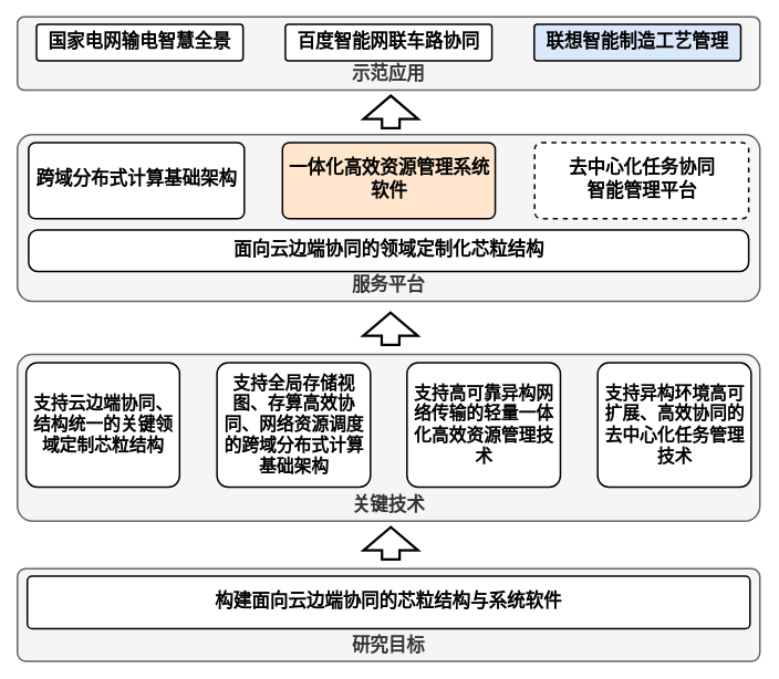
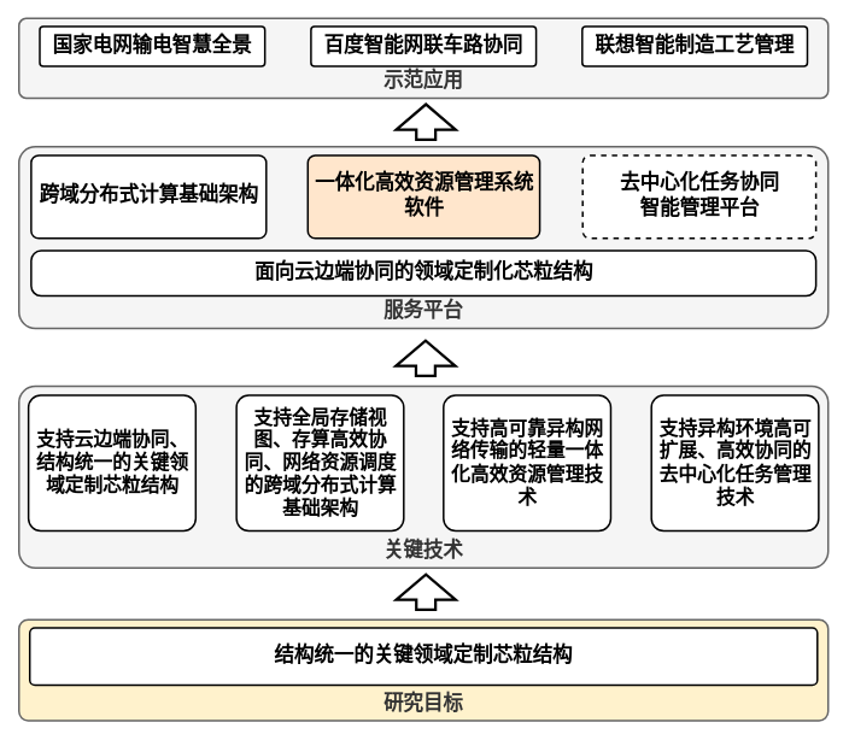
  <mxCell id="0" />
  <mxCell id="1" parent="0" />
  <mxCell id="2" value="" style="shape=flexArrow;endArrow=classic;html=1;rounded=0;width=19.231;endSize=8.319;endWidth=41.42;strokeWidth=3;fillColor=default;" parent="1" edge="1"><mxGeometry width="50" height="50" relative="1" as="geometry"><mxPoint x="470.083" y="155.597" as="sourcePoint" /><mxPoint x="470.083" y="113.466" as="targetPoint" /></mxGeometry></mxCell>
  <mxCell id="3" value="" style="shape=flexArrow;endArrow=classic;html=1;rounded=0;width=19.231;endSize=8.319;endWidth=41.42;strokeWidth=3;fillColor=default;" parent="1" edge="1"><mxGeometry width="50" height="50" relative="1" as="geometry"><mxPoint x="469.733" y="417.132" as="sourcePoint" /><mxPoint x="469.733" y="375" as="targetPoint" /></mxGeometry></mxCell>
  <mxCell id="4" value="" style="shape=flexArrow;endArrow=classic;html=1;rounded=0;width=19.231;endSize=8.319;endWidth=41.42;strokeWidth=3;fillColor=default;" parent="1" edge="1"><mxGeometry width="50" height="50" relative="1" as="geometry"><mxPoint x="470.083" y="675.893" as="sourcePoint" /><mxPoint x="470.083" y="633.761" as="targetPoint" /></mxGeometry></mxCell>
  <mxCell id="5" value="" style="group" vertex="1" connectable="0" parent="1"><mxGeometry x="20.005" y="685.58" width="895" height="111.42" as="geometry" /></mxCell>
- <mxCell id="6" value="研究目标" style="rounded=1;whiteSpace=wrap;html=1;shadow=0;strokeWidth=2;fontSize=22;verticalAlign=bottom;fontStyle=1;spacingBottom=2;arcSize=9;align=center;spacing=4;fillColor=#f5f5f5;fontColor=#333333;strokeColor=#666666;" parent="5" vertex="1"><mxGeometry width="895" height="111.42" as="geometry" /></mxCell>
- <mxCell id="7" value="构建面向云边端协同的芯粒结构与系统软件" style="rounded=1;whiteSpace=wrap;html=1;shadow=0;strokeWidth=2;fontSize=22;verticalAlign=middle;fontStyle=1;spacingBottom=2;arcSize=9;align=center;spacing=4;" parent="5" vertex="1"><mxGeometry x="11.933" y="8.804" width="871.133" height="63.396" as="geometry" /></mxCell>
+ <mxCell id="6" value="研究目标" style="rounded=1;whiteSpace=wrap;html=1;shadow=0;strokeWidth=2;fontSize=22;verticalAlign=bottom;fontStyle=1;spacingBottom=2;arcSize=9;align=center;spacing=4;fillColor=#fff2cc;fontColor=#333333;strokeColor=#666666;" parent="5" vertex="1"><mxGeometry width="895" height="111.42" as="geometry" /></mxCell>
+ <mxCell id="7" value="结构统一的关键领域定制芯粒结构" style="rounded=1;whiteSpace=wrap;html=1;shadow=0;strokeWidth=2;fontSize=22;verticalAlign=middle;fontStyle=1;spacingBottom=2;arcSize=9;align=center;spacing=4;" parent="5" vertex="1"><mxGeometry x="11.933" y="8.804" width="871.133" height="63.396" as="geometry" /></mxCell>
  <mxCell id="8" value="" style="group" vertex="1" connectable="0" parent="1"><mxGeometry x="20.005" y="427" width="895" height="201" as="geometry" /></mxCell>
  <mxCell id="9" value="关键技术" style="rounded=1;whiteSpace=wrap;html=1;shadow=0;strokeWidth=2;fontSize=22;verticalAlign=bottom;fontStyle=1;spacingBottom=2;arcSize=9;align=center;spacing=4;fillColor=#f5f5f5;fontColor=#333333;strokeColor=#666666;" parent="8" vertex="1"><mxGeometry width="895" height="201" as="geometry" /></mxCell>
  <mxCell id="10" value="" style="group" vertex="1" connectable="0" parent="8"><mxGeometry x="10.515" y="10.0" width="873.97" height="149.92" as="geometry" /></mxCell>
  <mxCell id="11" value="支持云边端协同、结构统一的关键领域定制芯粒结构" style="rounded=1;whiteSpace=wrap;html=1;shadow=0;strokeWidth=2;fontSize=21;verticalAlign=middle;fontStyle=1;spacingBottom=2;arcSize=9;" parent="10" vertex="1"><mxGeometry width="184.97" height="149.92" as="geometry" /></mxCell>
  <mxCell id="12" value="支持全局存储视图、存算高效协同、网络资源调度的跨域分布式计算基础架构" style="rounded=1;whiteSpace=wrap;html=1;shadow=0;strokeWidth=2;fontSize=21;verticalAlign=middle;fontStyle=1;spacingBottom=2;arcSize=9;" parent="10" vertex="1"><mxGeometry x="230.07" width="184.97" height="149.92" as="geometry" /></mxCell>
  <mxCell id="13" value="支持高可靠异构网络传输的轻量一体化高效资源管理技术" style="rounded=1;whiteSpace=wrap;html=1;shadow=0;strokeWidth=2;fontSize=21;verticalAlign=middle;fontStyle=1;spacingBottom=2;arcSize=9;" parent="10" vertex="1"><mxGeometry x="459.07" width="184.97" height="149.92" as="geometry" /></mxCell>
  <mxCell id="14" value="支持异构环境高可扩展、高效协同的去中心化任务管理技术" style="rounded=1;whiteSpace=wrap;html=1;shadow=0;strokeWidth=2;fontSize=21;verticalAlign=middle;fontStyle=1;spacingBottom=2;arcSize=9;" parent="10" vertex="1"><mxGeometry x="689.0" width="184.97" height="149.92" as="geometry" /></mxCell>
  <mxCell id="15" value="" style="group" vertex="1" connectable="0" parent="1"><mxGeometry x="20.005" y="161.88" width="895" height="201" as="geometry" /></mxCell>
  <mxCell id="16" value="服务平台" style="rounded=1;whiteSpace=wrap;html=1;shadow=0;strokeWidth=2;fontSize=22;verticalAlign=bottom;fontStyle=1;spacingBottom=2;arcSize=9;align=center;spacing=4;fillColor=#f5f5f5;fontColor=#333333;strokeColor=#666666;" parent="15" vertex="1"><mxGeometry width="895" height="201" as="geometry" /></mxCell>
  <mxCell id="17" value="" style="group" vertex="1" connectable="0" parent="15"><mxGeometry x="13.5" y="9.56" width="868" height="155.56" as="geometry" /></mxCell>
  <mxCell id="18" value="去中心化任务协同&lt;br&gt;智能管理平台" style="rounded=1;whiteSpace=wrap;html=1;shadow=0;strokeWidth=2;fontSize=22;verticalAlign=middle;fontStyle=1;spacingBottom=2;arcSize=9;align=center;spacing=4;dashed=1;" parent="17" vertex="1"><mxGeometry x="610" width="258" height="92" as="geometry" /></mxCell>
  <mxCell id="19" value="面向云边端协同的领域定制化芯粒结构" style="rounded=1;whiteSpace=wrap;html=1;shadow=0;strokeWidth=2;fontSize=22;verticalAlign=middle;fontStyle=1;spacingBottom=2;arcSize=22;align=center;spacing=4;" parent="17" vertex="1"><mxGeometry y="105.56" width="868" height="50" as="geometry" /></mxCell>
  <mxCell id="20" value="跨域分布式计算基础架构" style="rounded=1;whiteSpace=wrap;html=1;shadow=0;strokeWidth=2;fontSize=22;verticalAlign=middle;fontStyle=1;spacingBottom=2;arcSize=9;align=center;spacing=4;" parent="17" vertex="1"><mxGeometry width="260" height="92" as="geometry" /></mxCell>
  <mxCell id="21" value="一体化高效资源管理系统软件" style="rounded=1;whiteSpace=wrap;html=1;shadow=0;strokeWidth=2;fontSize=22;verticalAlign=middle;fontStyle=1;spacingBottom=2;arcSize=9;align=center;spacing=4;fillColor=#ffe6cc;" parent="17" vertex="1"><mxGeometry x="306" width="256.5" height="92" as="geometry" /></mxCell>
  <mxCell id="22" value="" style="group" vertex="1" connectable="0" parent="1"><mxGeometry x="20.005" y="20" width="895" height="88.05" as="geometry" /></mxCell>
  <mxCell id="23" value="示范应用" style="rounded=1;whiteSpace=wrap;html=1;shadow=0;strokeWidth=2;fontSize=22;verticalAlign=bottom;fontStyle=1;spacingBottom=2;arcSize=9;align=center;spacing=4;fillColor=#f5f5f5;fontColor=#333333;strokeColor=#666666;" parent="22" vertex="1"><mxGeometry width="895" height="88.05" as="geometry" /></mxCell>
  <mxCell id="24" value="" style="group" vertex="1" connectable="0" parent="22"><mxGeometry x="22.995" y="8.81" width="849.01" height="44.03" as="geometry" /></mxCell>
  <mxCell id="25" value="百度智能网联车路协同" style="rounded=1;whiteSpace=wrap;html=1;shadow=0;strokeWidth=2;fontSize=22;verticalAlign=middle;fontStyle=1;spacingBottom=2;arcSize=9;align=center;spacing=4;flipH=1;" parent="24" vertex="1"><mxGeometry x="300" width="249.01" height="44.03" as="geometry" /></mxCell>
  <mxCell id="26" value="国家电网输电智慧全景" style="rounded=1;whiteSpace=wrap;html=1;shadow=0;strokeWidth=2;fontSize=22;verticalAlign=middle;fontStyle=1;spacingBottom=2;arcSize=9;align=center;spacing=4;flipH=1;" parent="24" vertex="1"><mxGeometry width="249.01" height="44.03" as="geometry" /></mxCell>
- <mxCell id="27" value="联想智能制造工艺管理" style="rounded=1;whiteSpace=wrap;html=1;shadow=0;strokeWidth=2;fontSize=22;verticalAlign=middle;fontStyle=1;spacingBottom=2;arcSize=9;align=center;spacing=4;flipH=1;fillColor=#dae8fc;" parent="24" vertex="1"><mxGeometry x="600" width="249.01" height="44.03" as="geometry" /></mxCell>
+ <mxCell id="27" value="联想智能制造工艺管理" style="rounded=1;whiteSpace=wrap;html=1;shadow=0;strokeWidth=2;fontSize=22;verticalAlign=middle;fontStyle=1;spacingBottom=2;arcSize=9;align=center;spacing=4;flipH=1;" parent="24" vertex="1"><mxGeometry x="600" width="249.01" height="44.03" as="geometry" /></mxCell>
